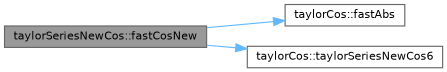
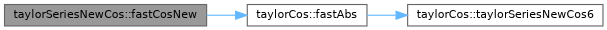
  digraph {
    rankdir=LR
    node [color=grey40 fillcolor=white fontname=Helvetica fontsize=10 shape=box style=filled]
    edge [color=steelblue1 fontname=Helvetica fontsize=10 labelfontname=Helvetica labelfontsize=10 style=solid]
    n1 [color=gray40 fillcolor=grey60 fontcolor=black height=0.2 label="taylorSeriesNewCos::fastCosNew" width=0.4]
    n2 [height=0.2 label="taylorCos::fastAbs" width=0.4]
    n3 [height=0.2 label="taylorCos::taylorSeriesNewCos6" width=0.4]
    n1 -> n2
-   n1 -> n3
+   n2 -> n3
  }
